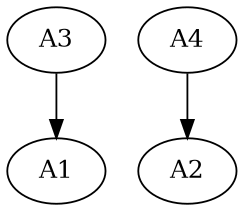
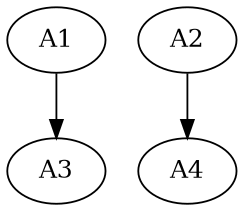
  digraph {
    A1
    A3
    A2
    A4
-   A3 -> A1
-   A4 -> A2
+   A1 -> A3
+   A2 -> A4
  }
